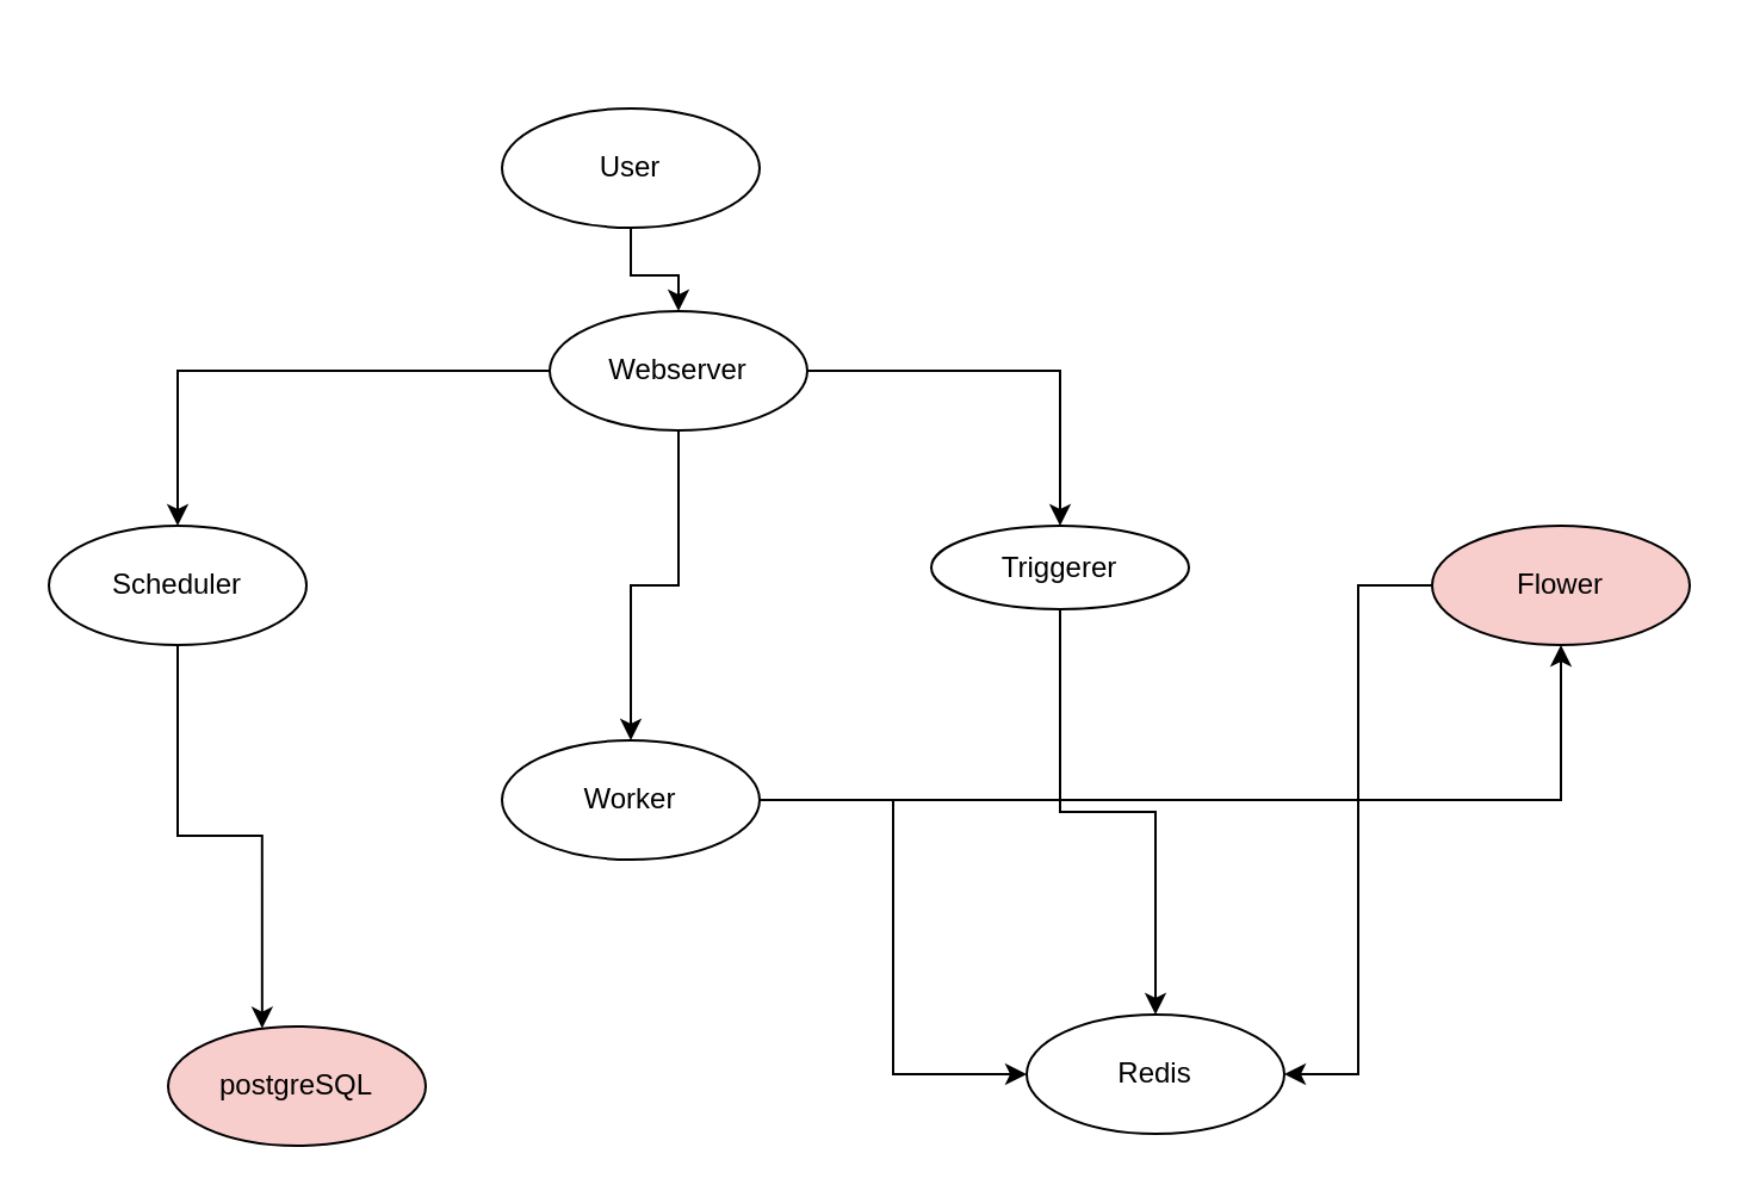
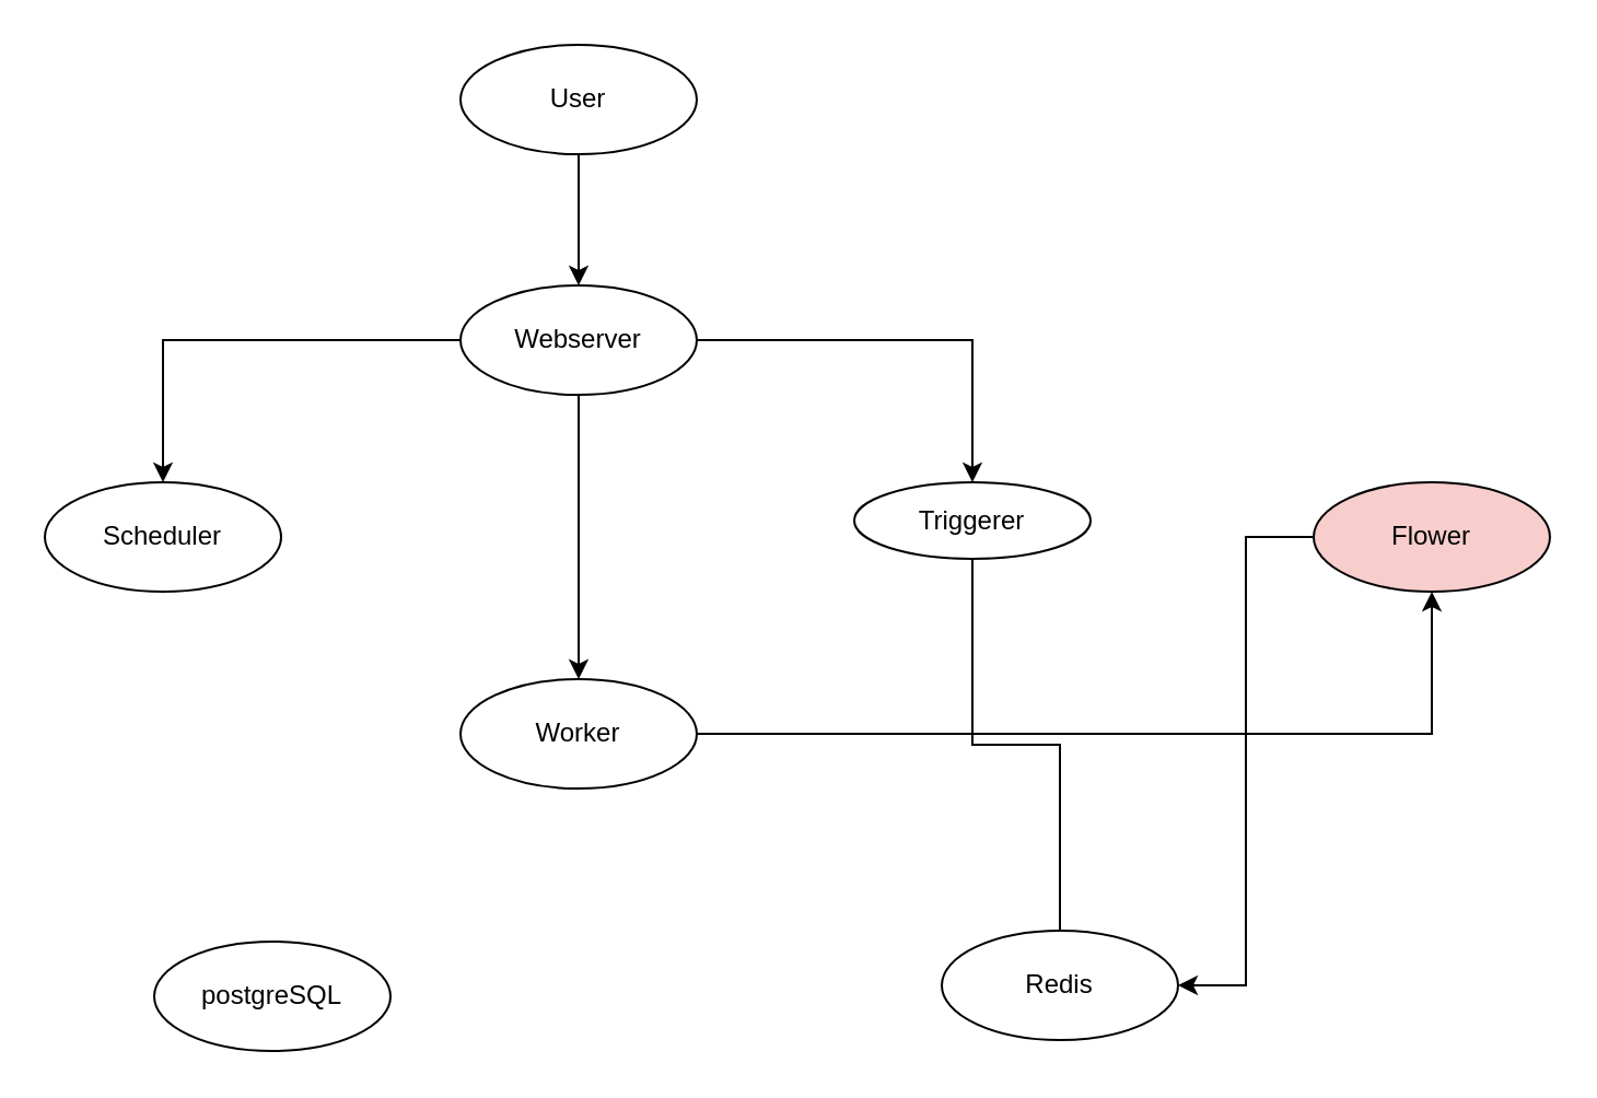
  <mxCell id="0" />
  <mxCell id="1" parent="0" />
  <mxCell id="2" style="edgeStyle=orthogonalEdgeStyle;rounded=0;orthogonalLoop=1;jettySize=auto;html=1;" edge="1" parent="1" source="3" target="7"><mxGeometry relative="1" as="geometry" /></mxCell>
- <mxCell id="3" value="User" style="ellipse;whiteSpace=wrap;html=1;" vertex="1" parent="1"><mxGeometry x="210" y="45" width="108" height="50" as="geometry" /></mxCell>
+ <mxCell id="3" value="User" style="ellipse;whiteSpace=wrap;html=1;" vertex="1" parent="1"><mxGeometry x="210" y="20" width="108" height="50" as="geometry" /></mxCell>
  <mxCell id="4" style="edgeStyle=orthogonalEdgeStyle;rounded=0;orthogonalLoop=1;jettySize=auto;html=1;entryX=0.5;entryY=0;entryDx=0;entryDy=0;" edge="1" parent="1" source="7" target="9"><mxGeometry relative="1" as="geometry" /></mxCell>
  <mxCell id="5" style="edgeStyle=orthogonalEdgeStyle;rounded=0;orthogonalLoop=1;jettySize=auto;html=1;entryX=0.5;entryY=0;entryDx=0;entryDy=0;" edge="1" parent="1" source="7" target="12"><mxGeometry relative="1" as="geometry" /></mxCell>
  <mxCell id="6" style="edgeStyle=orthogonalEdgeStyle;rounded=0;orthogonalLoop=1;jettySize=auto;html=1;entryX=0.5;entryY=0;entryDx=0;entryDy=0;" edge="1" parent="1" source="7" target="11"><mxGeometry relative="1" as="geometry" /></mxCell>
- <mxCell id="7" value="Webserver" style="ellipse;whiteSpace=wrap;html=1;" vertex="1" parent="1"><mxGeometry x="230" y="130" width="108" height="50" as="geometry" /></mxCell>
- <mxCell id="8" style="edgeStyle=orthogonalEdgeStyle;rounded=0;orthogonalLoop=1;jettySize=auto;html=1;entryX=0;entryY=0.5;entryDx=0;entryDy=0;" edge="1" parent="1" source="9" target="14"><mxGeometry relative="1" as="geometry" /></mxCell>
+ <mxCell id="7" value="Webserver" style="ellipse;whiteSpace=wrap;html=1;" vertex="1" parent="1"><mxGeometry x="210" y="130" width="108" height="50" as="geometry" /></mxCell>
  <mxCell id="9" value="Worker" style="ellipse;whiteSpace=wrap;html=1;" vertex="1" parent="1"><mxGeometry x="210" y="310" width="108" height="50" as="geometry" /></mxCell>
- <mxCell id="10" style="edgeStyle=orthogonalEdgeStyle;rounded=0;orthogonalLoop=1;jettySize=auto;html=1;" edge="1" parent="1" source="11" target="14"><mxGeometry relative="1" as="geometry" /></mxCell>
+ <mxCell id="10" style="edgeStyle=orthogonalEdgeStyle;rounded=0;orthogonalLoop=1;jettySize=auto;html=1;endArrow=none;" edge="1" parent="1" source="11" target="14"><mxGeometry relative="1" as="geometry" /></mxCell>
  <mxCell id="11" value="Triggerer" style="ellipse;whiteSpace=wrap;html=1;" vertex="1" parent="1"><mxGeometry x="390" y="220" width="108" height="35" as="geometry" /></mxCell>
  <mxCell id="12" value="Scheduler" style="ellipse;whiteSpace=wrap;html=1;" vertex="1" parent="1"><mxGeometry x="20" y="220" width="108" height="50" as="geometry" /></mxCell>
- <mxCell id="13" value="postgreSQL" style="ellipse;whiteSpace=wrap;html=1;fillColor=#f8cecc;" vertex="1" parent="1"><mxGeometry x="70" y="430" width="108" height="50" as="geometry" /></mxCell>
+ <mxCell id="13" value="postgreSQL" style="ellipse;whiteSpace=wrap;html=1;" vertex="1" parent="1"><mxGeometry x="70" y="430" width="108" height="50" as="geometry" /></mxCell>
  <mxCell id="14" value="Redis" style="ellipse;whiteSpace=wrap;html=1;" vertex="1" parent="1"><mxGeometry x="430" y="425" width="108" height="50" as="geometry" /></mxCell>
  <mxCell id="15" style="edgeStyle=orthogonalEdgeStyle;rounded=0;orthogonalLoop=1;jettySize=auto;html=1;entryX=1;entryY=0.5;entryDx=0;entryDy=0;" edge="1" parent="1" source="16" target="14"><mxGeometry relative="1" as="geometry" /></mxCell>
  <mxCell id="16" value="Flower" style="ellipse;whiteSpace=wrap;html=1;fillColor=#f8cecc;" vertex="1" parent="1"><mxGeometry x="600" y="220" width="108" height="50" as="geometry" /></mxCell>
- <mxCell id="17" style="edgeStyle=orthogonalEdgeStyle;rounded=0;orthogonalLoop=1;jettySize=auto;html=1;entryX=0.365;entryY=0.016;entryDx=0;entryDy=0;entryPerimeter=0;" edge="1" parent="1" source="12" target="13"><mxGeometry relative="1" as="geometry" /></mxCell>
  <mxCell id="18" style="edgeStyle=orthogonalEdgeStyle;rounded=0;orthogonalLoop=1;jettySize=auto;html=1;" edge="1" parent="1" source="9" target="16"><mxGeometry relative="1" as="geometry" /></mxCell>
